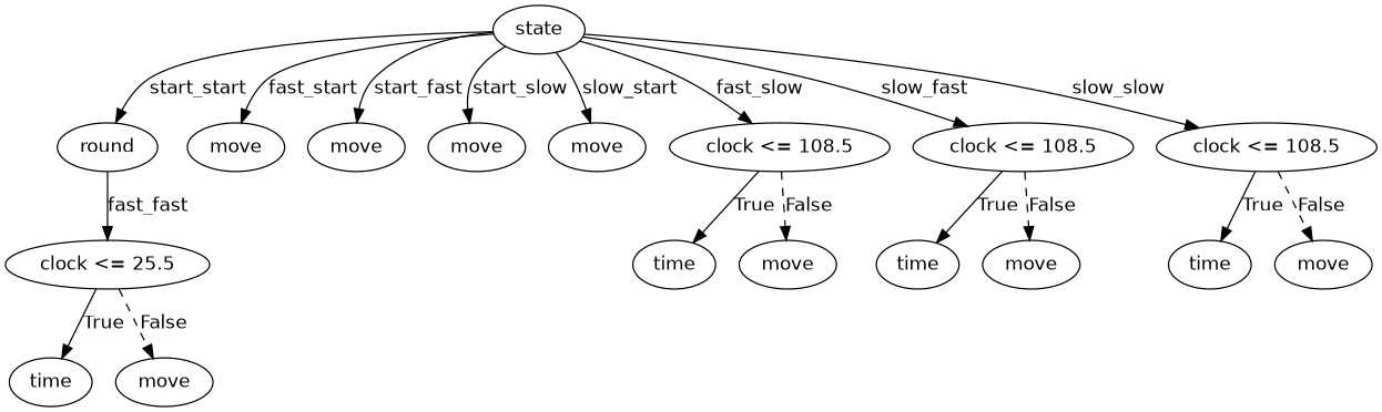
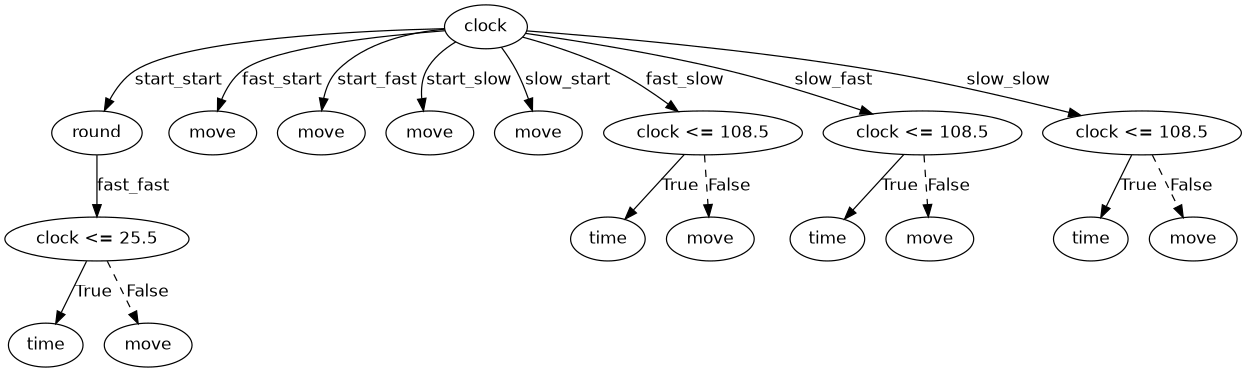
  digraph {
    fontname="DejaVu Sans"
    node [fontname="DejaVu Sans"]
    edge [fontname="DejaVu Sans"]
-   n1 [label=state]
+   n1 [label=clock]
    n2 [label=round]
    n3 [label=move]
    n4 [label=move]
    n5 [label=move]
    n6 [label=move]
    n7 [label="clock <= 108.5"]
    n8 [label="clock <= 108.5"]
    n9 [label="clock <= 108.5"]
    n10 [label="clock <= 25.5"]
    n11 [label=time]
    n12 [label=move]
    n13 [label=time]
    n14 [label=move]
    n15 [label=time]
    n16 [label=move]
    n17 [label=time]
    n18 [label=move]
    n1 -> n2 [label=start_start]
    n1 -> n3 [label=fast_start]
    n1 -> n4 [label=start_fast]
    n1 -> n5 [label=start_slow]
    n1 -> n6 [label=slow_start]
    n1 -> n7 [label=fast_slow]
    n1 -> n8 [label=slow_fast]
    n1 -> n9 [label=slow_slow]
    n2 -> n10 [label=fast_fast]
    n7 -> n13 [label=True]
    n7 -> n14 [label=False style=dashed]
    n8 -> n15 [label=True]
    n8 -> n16 [label=False style=dashed]
    n9 -> n17 [label=True]
    n9 -> n18 [label=False style=dashed]
    n10 -> n11 [label=True]
    n10 -> n12 [label=False style=dashed]
  }
